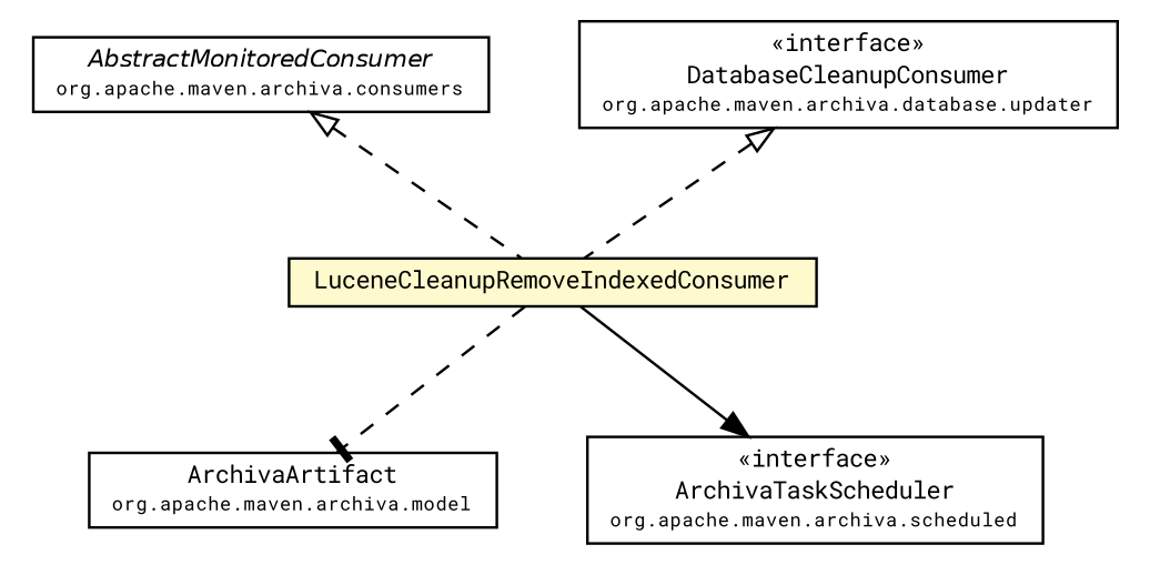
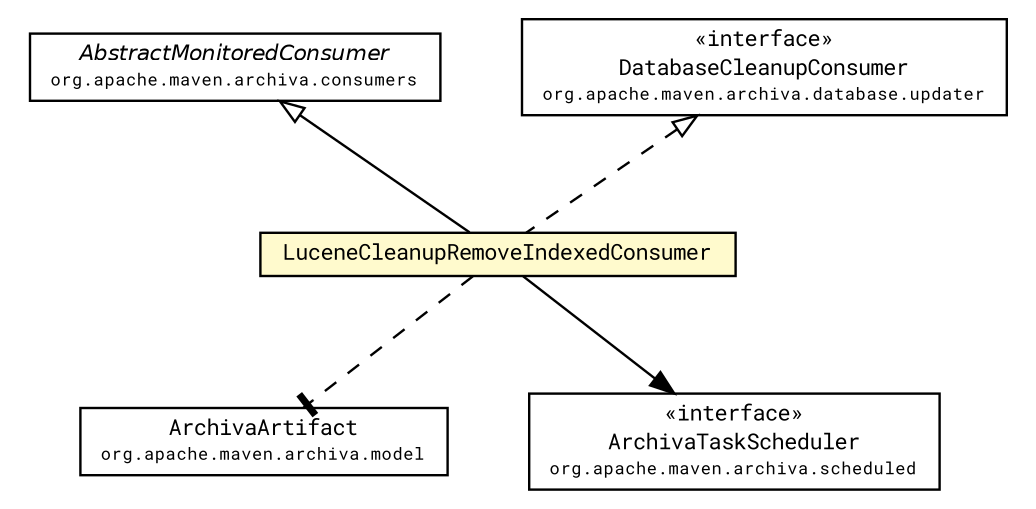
  digraph {
    fontname="Roboto Mono"
    node [fontcolor=black fontname="Roboto Mono" fontsize=9.0 shape=plaintext]
    edge [fontname="Roboto Mono" fontsize=10 headport=p labelfontname=Helvetica labelfontsize=10 tailport=p]
    n1 [label=<<table border="0" cellborder="1" cellspacing="0" cellpadding="2" port="p" href="../../../maven/archiva/consumers/AbstractMonitoredConsumer.html"> 		<tr><td><table border="0" cellspacing="0" cellpadding="1"> 			<tr><td><font face="Helvetica-Oblique"> AbstractMonitoredConsumer </font></td></tr> 			<tr><td><font point-size="7.0"> org.apache.maven.archiva.consumers </font></td></tr> 		</table></td></tr> 		</table>>]
    n2 [label=<<table border="0" cellborder="1" cellspacing="0" cellpadding="2" port="p" bgcolor="lemonChiffon" href="./LuceneCleanupRemoveIndexedConsumer.html"> 		<tr><td><table border="0" cellspacing="0" cellpadding="1"> 			<tr><td> LuceneCleanupRemoveIndexedConsumer </td></tr> 		</table></td></tr> 		</table>>]
    n3 [label=<<table border="0" cellborder="1" cellspacing="0" cellpadding="2" port="p" href="../../../maven/archiva/model/ArchivaArtifact.html"> 		<tr><td><table border="0" cellspacing="0" cellpadding="1"> 			<tr><td> ArchivaArtifact </td></tr> 			<tr><td><font point-size="7.0"> org.apache.maven.archiva.model </font></td></tr> 		</table></td></tr> 		</table>>]
    n4 [label=<<table border="0" cellborder="1" cellspacing="0" cellpadding="2" port="p" href="../../../maven/archiva/scheduled/ArchivaTaskScheduler.html"> 		<tr><td><table border="0" cellspacing="0" cellpadding="1"> 			<tr><td> &laquo;interface&raquo; </td></tr> 			<tr><td> ArchivaTaskScheduler </td></tr> 			<tr><td><font point-size="7.0"> org.apache.maven.archiva.scheduled </font></td></tr> 		</table></td></tr> 		</table>>]
    n5 [label=<<table border="0" cellborder="1" cellspacing="0" cellpadding="2" port="p" href="../../../maven/archiva/database/updater/DatabaseCleanupConsumer.html"> 		<tr><td><table border="0" cellspacing="0" cellpadding="1"> 			<tr><td> &laquo;interface&raquo; </td></tr> 			<tr><td> DatabaseCleanupConsumer </td></tr> 			<tr><td><font point-size="7.0"> org.apache.maven.archiva.database.updater </font></td></tr> 		</table></td></tr> 		</table>>]
-   n1 -> n2 [arrowtail=empty dir=back style=dashed]
+   n1 -> n2 [arrowtail=empty dir=back]
    n2 -> n3 [arrowhead=tee color=black fontcolor=black fontsize=10.0 style=dashed]
    n2 -> n4 [arrowhead=normal color=black fontcolor=black fontsize=10.0]
    n5 -> n2 [arrowtail=empty dir=back style=dashed]
  }
